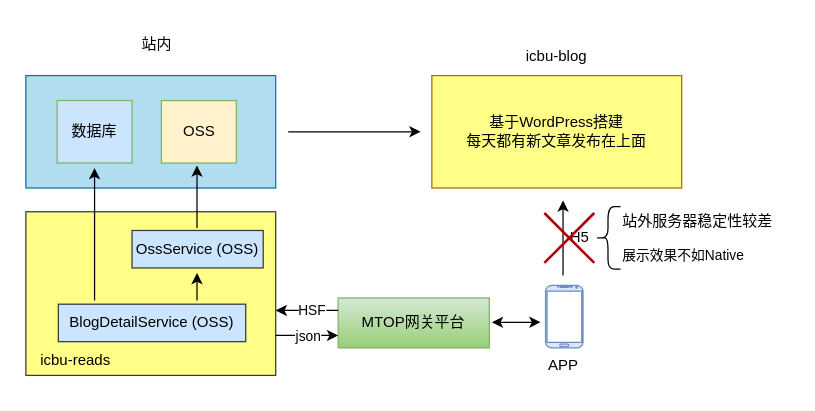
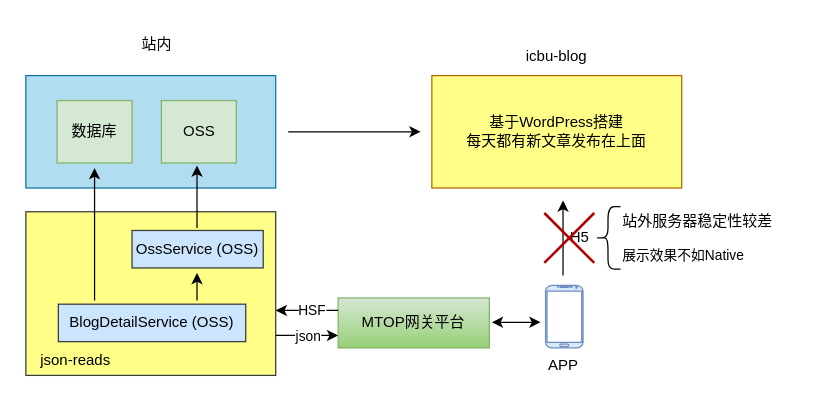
  <mxCell id="0" />
  <mxCell id="1" parent="0" />
  <mxCell id="2" value="基于WordPress搭建&lt;br&gt;每天都有新文章发布在上面" style="rounded=0;whiteSpace=wrap;html=1;fillColor=#ffff88;strokeColor=#b46504;" vertex="1" parent="1"><mxGeometry x="345" y="60" width="200" height="90" as="geometry" /></mxCell>
  <mxCell id="3" value="icbu-blog" style="text;html=1;strokeColor=none;fillColor=none;align=center;verticalAlign=middle;whiteSpace=wrap;rounded=0;" vertex="1" parent="1"><mxGeometry x="415" y="30" width="60" height="30" as="geometry" /></mxCell>
  <mxCell id="4" value="" style="rounded=0;whiteSpace=wrap;html=1;fillColor=#b1ddf0;strokeColor=#10739e;" vertex="1" parent="1"><mxGeometry x="20" y="60" width="200" height="90" as="geometry" /></mxCell>
  <mxCell id="5" value="站内" style="text;html=1;strokeColor=none;fillColor=none;align=center;verticalAlign=middle;whiteSpace=wrap;rounded=0;" vertex="1" parent="1"><mxGeometry x="95" y="20" width="60" height="30" as="geometry" /></mxCell>
- <mxCell id="6" value="数据库" style="rounded=0;whiteSpace=wrap;html=1;fillColor=#cce5ff;strokeColor=#82b366;" vertex="1" parent="1"><mxGeometry x="45" y="80" width="60" height="50" as="geometry" /></mxCell>
- <mxCell id="7" value="OSS" style="rounded=0;whiteSpace=wrap;html=1;fillColor=#fff2cc;strokeColor=#82b366;" vertex="1" parent="1"><mxGeometry x="128.5" y="80" width="60" height="50" as="geometry" /></mxCell>
+ <mxCell id="6" value="数据库" style="rounded=0;whiteSpace=wrap;html=1;fillColor=#d5e8d4;strokeColor=#82b366;" vertex="1" parent="1"><mxGeometry x="45" y="80" width="60" height="50" as="geometry" /></mxCell>
+ <mxCell id="7" value="OSS" style="rounded=0;whiteSpace=wrap;html=1;fillColor=#d5e8d4;strokeColor=#82b366;" vertex="1" parent="1"><mxGeometry x="128.5" y="80" width="60" height="50" as="geometry" /></mxCell>
  <mxCell id="8" value="" style="endArrow=classic;html=1;rounded=0;" edge="1" parent="1"><mxGeometry relative="1" as="geometry"><mxPoint x="230" y="105" as="sourcePoint" /><mxPoint x="336" y="105" as="targetPoint" /></mxGeometry></mxCell>
  <mxCell id="9" value="" style="verticalLabelPosition=bottom;verticalAlign=top;html=1;shadow=0;dashed=0;strokeWidth=1;shape=mxgraph.android.phone2;strokeColor=#6c8ebf;fillColor=#dae8fc;" vertex="1" parent="1"><mxGeometry x="436" y="228" width="30" height="50" as="geometry" /></mxCell>
  <mxCell id="10" value="APP" style="text;html=1;align=center;verticalAlign=middle;resizable=0;points=[];autosize=1;strokeColor=none;fillColor=none;" vertex="1" parent="1"><mxGeometry x="425" y="277" width="50" height="30" as="geometry" /></mxCell>
  <mxCell id="11" value="" style="endArrow=classic;html=1;rounded=0;" edge="1" parent="1"><mxGeometry width="50" height="50" relative="1" as="geometry"><mxPoint x="450" y="220" as="sourcePoint" /><mxPoint x="450" y="160" as="targetPoint" /></mxGeometry></mxCell>
  <mxCell id="12" value="H5" style="text;html=1;strokeColor=none;fillColor=none;align=center;verticalAlign=middle;whiteSpace=wrap;rounded=0;" vertex="1" parent="1"><mxGeometry x="443" y="180" width="41" height="20" as="geometry" /></mxCell>
  <mxCell id="13" value="" style="shape=curlyBracket;whiteSpace=wrap;html=1;rounded=1;labelPosition=left;verticalLabelPosition=middle;align=right;verticalAlign=middle;" vertex="1" parent="1"><mxGeometry x="476" y="165" width="20" height="50" as="geometry" /></mxCell>
  <mxCell id="14" value="&lt;div class=&quot;lake-content&quot;&gt;站外服务器稳定性较差&lt;/div&gt;" style="text;html=1;strokeColor=none;fillColor=none;align=left;verticalAlign=middle;whiteSpace=wrap;rounded=0;" vertex="1" parent="1"><mxGeometry x="496" y="162" width="134" height="30" as="geometry" /></mxCell>
  <mxCell id="15" value="" style="html=1;dashed=0;aspect=fixed;verticalLabelPosition=bottom;verticalAlign=top;align=center;shape=mxgraph.gmdl.x;strokeColor=#B20000;fillColor=#e51400;shadow=0;strokeWidth=2;sketch=0;fontColor=#ffffff;" vertex="1" parent="1"><mxGeometry x="435" y="170" width="40" height="40" as="geometry" /></mxCell>
  <mxCell id="16" value="&lt;font style=&quot;font-size: 11px;&quot;&gt;展示效果不如Native&lt;/font&gt;" style="text;html=1;strokeColor=none;fillColor=none;align=left;verticalAlign=middle;whiteSpace=wrap;rounded=0;fontSize=7;" vertex="1" parent="1"><mxGeometry x="496" y="189" width="134" height="30" as="geometry" /></mxCell>
  <mxCell id="17" value="MTOP网关平台" style="rounded=0;whiteSpace=wrap;html=1;fillColor=#d5e8d4;gradientColor=#97d077;strokeColor=#82b366;" vertex="1" parent="1"><mxGeometry x="270" y="238" width="121" height="40" as="geometry" /></mxCell>
  <mxCell id="18" value="" style="rounded=0;whiteSpace=wrap;html=1;fillColor=#ffff88;strokeColor=#36393d;" vertex="1" parent="1"><mxGeometry x="20" y="169" width="200" height="131" as="geometry" /></mxCell>
  <mxCell id="19" value="BlogDetailService (OSS)" style="rounded=0;whiteSpace=wrap;html=1;fillColor=#cce5ff;strokeColor=#36393d;" vertex="1" parent="1"><mxGeometry x="46" y="243" width="150" height="30" as="geometry" /></mxCell>
- <mxCell id="20" value="icbu-reads" style="text;html=1;strokeColor=none;fillColor=none;align=center;verticalAlign=middle;whiteSpace=wrap;rounded=0;" vertex="1" parent="1"><mxGeometry x="30" y="273" width="60" height="30" as="geometry" /></mxCell>
+ <mxCell id="20" value="json-reads" style="text;html=1;strokeColor=none;fillColor=none;align=center;verticalAlign=middle;whiteSpace=wrap;rounded=0;" vertex="1" parent="1"><mxGeometry x="30" y="273" width="60" height="30" as="geometry" /></mxCell>
  <mxCell id="21" value="OssService (OSS)" style="rounded=0;whiteSpace=wrap;html=1;fillColor=#cce5ff;strokeColor=#36393d;" vertex="1" parent="1"><mxGeometry x="105" y="184" width="105" height="30" as="geometry" /></mxCell>
  <mxCell id="22" value="" style="endArrow=classic;html=1;rounded=0;" edge="1" parent="1"><mxGeometry width="50" height="50" relative="1" as="geometry"><mxPoint x="157" y="240" as="sourcePoint" /><mxPoint x="157" y="218" as="targetPoint" /></mxGeometry></mxCell>
  <mxCell id="23" value="" style="endArrow=classic;html=1;rounded=0;" edge="1" parent="1"><mxGeometry width="50" height="50" relative="1" as="geometry"><mxPoint x="75" y="240" as="sourcePoint" /><mxPoint x="75" y="134" as="targetPoint" /></mxGeometry></mxCell>
  <mxCell id="24" value="" style="endArrow=classic;html=1;rounded=0;" edge="1" parent="1"><mxGeometry width="50" height="50" relative="1" as="geometry"><mxPoint x="157" y="182" as="sourcePoint" /><mxPoint x="157" y="132" as="targetPoint" /></mxGeometry></mxCell>
  <mxCell id="25" value="" style="endArrow=classic;html=1;rounded=0;" edge="1" parent="1"><mxGeometry relative="1" as="geometry"><mxPoint x="220" y="268" as="sourcePoint" /><mxPoint x="270" y="268" as="targetPoint" /></mxGeometry></mxCell>
  <mxCell id="26" value="json" style="edgeLabel;html=1;align=center;verticalAlign=middle;resizable=0;points=[];" vertex="1" connectable="0" parent="25"><mxGeometry x="-0.008" relative="1" as="geometry"><mxPoint as="offset" /></mxGeometry></mxCell>
  <mxCell id="27" value="" style="endArrow=classic;html=1;rounded=0;entryX=1;entryY=0.47;entryDx=0;entryDy=0;entryPerimeter=0;" edge="1" parent="1"><mxGeometry relative="1" as="geometry"><mxPoint x="270" y="248" as="sourcePoint" /><mxPoint x="220" y="247.97" as="targetPoint" /></mxGeometry></mxCell>
  <mxCell id="28" value="HSF" style="edgeLabel;html=1;align=center;verticalAlign=middle;resizable=0;points=[];" vertex="1" connectable="0" parent="27"><mxGeometry x="-0.112" relative="1" as="geometry"><mxPoint as="offset" /></mxGeometry></mxCell>
  <mxCell id="29" value="" style="endArrow=classic;startArrow=classic;html=1;rounded=0;" edge="1" parent="1"><mxGeometry width="50" height="50" relative="1" as="geometry"><mxPoint x="393" y="257.5" as="sourcePoint" /><mxPoint x="432" y="257.5" as="targetPoint" /></mxGeometry></mxCell>
